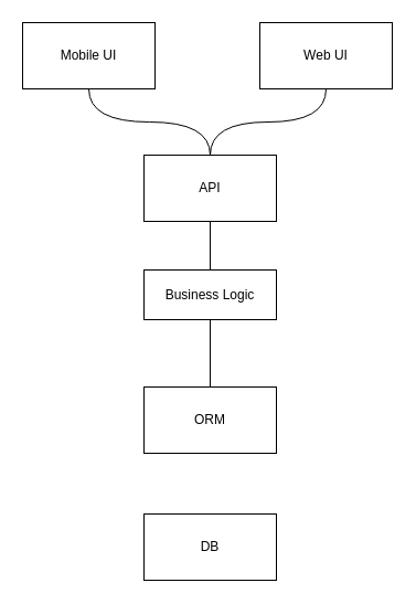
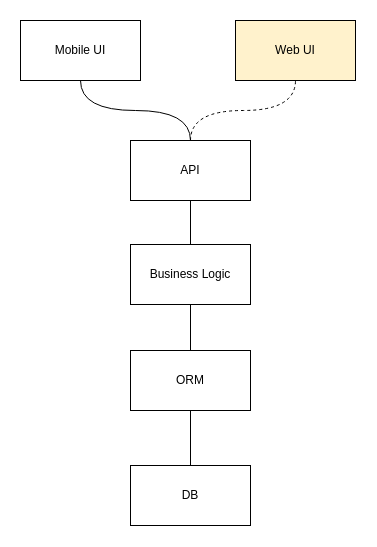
  <mxCell id="0" />
  <mxCell id="1" parent="0" />
  <mxCell id="2" style="edgeStyle=orthogonalEdgeStyle;rounded=0;orthogonalLoop=1;jettySize=auto;html=1;entryX=0.5;entryY=0;entryDx=0;entryDy=0;endArrow=none;startFill=0;" edge="1" parent="1" source="3" target="11"><mxGeometry relative="1" as="geometry" /></mxCell>
- <mxCell id="3" value="Business Logic" style="rounded=0;whiteSpace=wrap;html=1;" vertex="1" parent="1"><mxGeometry x="130" y="244" width="120" height="45" as="geometry" /></mxCell>
+ <mxCell id="3" value="Business Logic" style="rounded=0;whiteSpace=wrap;html=1;" vertex="1" parent="1"><mxGeometry x="130" y="244" width="120" height="60" as="geometry" /></mxCell>
  <mxCell id="4" style="edgeStyle=orthogonalEdgeStyle;rounded=0;orthogonalLoop=1;jettySize=auto;html=1;exitX=0.5;exitY=1;exitDx=0;exitDy=0;entryX=0.5;entryY=0;entryDx=0;entryDy=0;endArrow=none;startFill=0;curved=1;" edge="1" parent="1" source="5" target="9"><mxGeometry relative="1" as="geometry" /></mxCell>
  <mxCell id="5" value="Mobile UI" style="rounded=0;whiteSpace=wrap;html=1;" vertex="1" parent="1"><mxGeometry x="20" y="20" width="120" height="60" as="geometry" /></mxCell>
- <mxCell id="6" value="Web UI" style="rounded=0;whiteSpace=wrap;html=1;" vertex="1" parent="1"><mxGeometry x="235" y="20" width="120" height="60" as="geometry" /></mxCell>
- <mxCell id="7" style="edgeStyle=orthogonalEdgeStyle;rounded=0;orthogonalLoop=1;jettySize=auto;html=1;exitX=0.5;exitY=0;exitDx=0;exitDy=0;curved=1;endArrow=none;startFill=0;" edge="1" parent="1" source="9" target="6"><mxGeometry relative="1" as="geometry" /></mxCell>
+ <mxCell id="6" value="Web UI" style="rounded=0;whiteSpace=wrap;html=1;fillColor=#fff2cc;" vertex="1" parent="1"><mxGeometry x="235" y="20" width="120" height="60" as="geometry" /></mxCell>
+ <mxCell id="7" style="edgeStyle=orthogonalEdgeStyle;rounded=0;orthogonalLoop=1;jettySize=auto;html=1;exitX=0.5;exitY=0;exitDx=0;exitDy=0;curved=1;endArrow=none;startFill=0;dashed=1;" edge="1" parent="1" source="9" target="6"><mxGeometry relative="1" as="geometry" /></mxCell>
  <mxCell id="8" style="edgeStyle=orthogonalEdgeStyle;rounded=0;orthogonalLoop=1;jettySize=auto;html=1;exitX=0.5;exitY=1;exitDx=0;exitDy=0;endArrow=none;startFill=0;entryX=0.5;entryY=0;entryDx=0;entryDy=0;" edge="1" parent="1" source="9" target="3"><mxGeometry relative="1" as="geometry" /></mxCell>
  <mxCell id="9" value="API" style="rounded=0;whiteSpace=wrap;html=1;" vertex="1" parent="1"><mxGeometry x="130" y="140" width="120" height="60" as="geometry" /></mxCell>
+ <mxCell id="10" style="edgeStyle=orthogonalEdgeStyle;rounded=0;orthogonalLoop=1;jettySize=auto;html=1;exitX=0.5;exitY=1;exitDx=0;exitDy=0;endArrow=none;startFill=0;" edge="1" parent="1" source="11" target="12"><mxGeometry relative="1" as="geometry" /></mxCell>
  <mxCell id="11" value="ORM" style="rounded=0;whiteSpace=wrap;html=1;" vertex="1" parent="1"><mxGeometry x="130" y="350" width="120" height="60" as="geometry" /></mxCell>
  <mxCell id="12" value="DB" style="rounded=0;whiteSpace=wrap;html=1;" vertex="1" parent="1"><mxGeometry x="130" y="465" width="120" height="60" as="geometry" /></mxCell>
